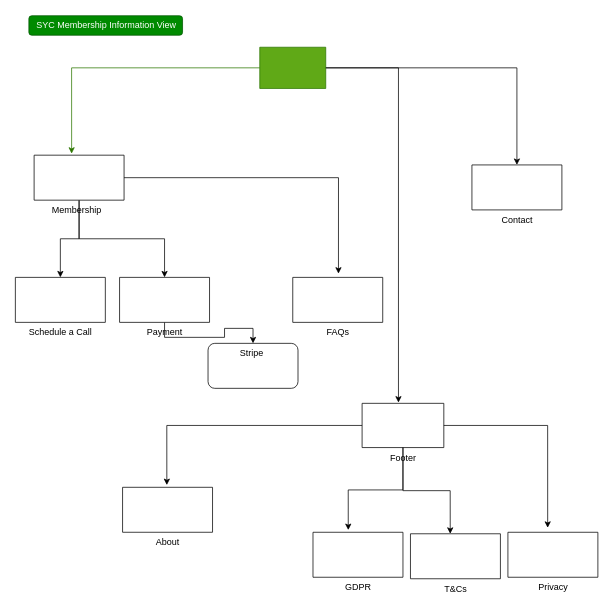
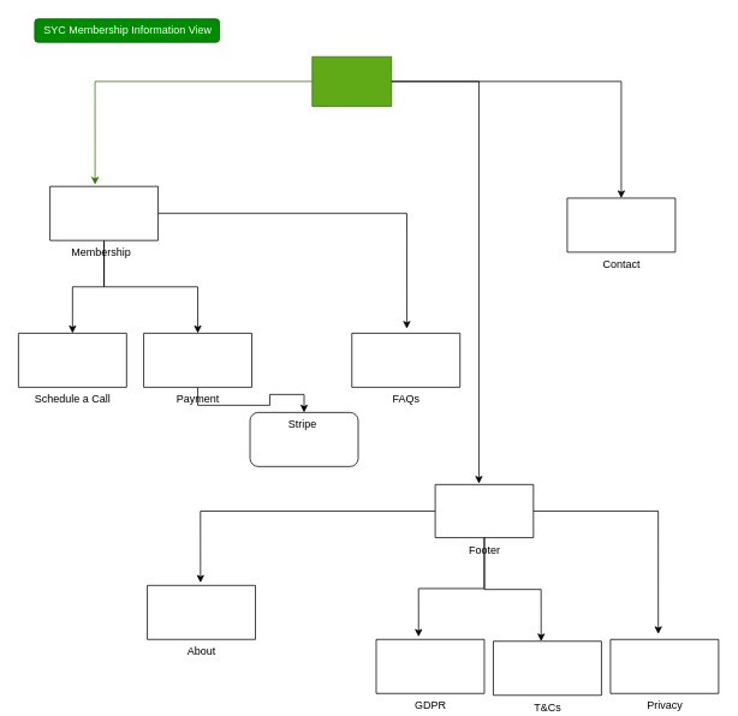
  <mxCell id="0" />
  <mxCell id="1" parent="0" />
  <mxCell id="2" style="edgeStyle=orthogonalEdgeStyle;rounded=0;orthogonalLoop=1;jettySize=auto;html=1;" edge="1" parent="1" source="3" target="8"><mxGeometry relative="1" as="geometry" /></mxCell>
  <mxCell id="3" value="Home&amp;nbsp;" style="verticalLabelPosition=bottom;verticalAlign=top;html=1;shape=mxgraph.basic.rect;fillColor2=none;strokeWidth=1;size=20;indent=5;fillColor=#60a917;fontColor=#ffffff;strokeColor=#2D7600;" vertex="1" parent="1"><mxGeometry x="346" y="62" width="88" height="55" as="geometry" /></mxCell>
  <mxCell id="4" value="Footer&lt;br&gt;" style="verticalLabelPosition=bottom;verticalAlign=top;html=1;shape=mxgraph.basic.rect;fillColor2=none;strokeWidth=1;size=20;indent=5;" vertex="1" parent="1"><mxGeometry x="482.5" y="537" width="109" height="59" as="geometry" /></mxCell>
  <mxCell id="5" value="" style="edgeStyle=orthogonalEdgeStyle;rounded=0;orthogonalLoop=1;jettySize=auto;html=1;" edge="1" parent="1" source="7" target="11"><mxGeometry relative="1" as="geometry" /></mxCell>
  <mxCell id="6" style="edgeStyle=orthogonalEdgeStyle;rounded=0;orthogonalLoop=1;jettySize=auto;html=1;" edge="1" parent="1" source="7" target="14"><mxGeometry relative="1" as="geometry" /></mxCell>
- <mxCell id="7" value="Membership&amp;nbsp;&amp;nbsp;" style="verticalLabelPosition=bottom;verticalAlign=top;html=1;shape=mxgraph.basic.rect;fillColor2=none;strokeWidth=1;size=20;indent=5;" vertex="1" parent="1"><mxGeometry x="45" y="206" width="120" height="60" as="geometry" /></mxCell>
+ <mxCell id="7" value="Membership&amp;nbsp;&amp;nbsp;" style="verticalLabelPosition=bottom;verticalAlign=top;html=1;shape=mxgraph.basic.rect;fillColor2=none;strokeWidth=1;size=20;indent=5;" vertex="1" parent="1"><mxGeometry x="55" y="206" width="120" height="60" as="geometry" /></mxCell>
  <mxCell id="8" value="Contact" style="verticalLabelPosition=bottom;verticalAlign=top;html=1;shape=mxgraph.basic.rect;fillColor2=none;strokeWidth=1;size=20;indent=5;" vertex="1" parent="1"><mxGeometry x="629" y="219" width="120" height="60" as="geometry" /></mxCell>
  <mxCell id="9" value="SYC Membership Information View" style="text;html=1;align=center;verticalAlign=middle;resizable=0;points=[];autosize=1;strokeColor=#005700;fillColor=#008a00;fontColor=#ffffff;rounded=1;strokeWidth=1;" vertex="1" parent="1"><mxGeometry x="38" y="20" width="205" height="26" as="geometry" /></mxCell>
  <mxCell id="10" value="" style="edgeStyle=orthogonalEdgeStyle;rounded=0;orthogonalLoop=1;jettySize=auto;html=1;" edge="1" parent="1" source="11" target="12"><mxGeometry relative="1" as="geometry" /></mxCell>
  <mxCell id="11" value="Payment" style="verticalLabelPosition=bottom;verticalAlign=top;html=1;shape=mxgraph.basic.rect;fillColor2=none;strokeWidth=1;size=20;indent=5;" vertex="1" parent="1"><mxGeometry x="159" y="369" width="120" height="60" as="geometry" /></mxCell>
  <mxCell id="12" value="Stripe&amp;nbsp;" style="rounded=1;whiteSpace=wrap;html=1;verticalAlign=top;strokeWidth=1;" vertex="1" parent="1"><mxGeometry x="277" y="457" width="120" height="60" as="geometry" /></mxCell>
  <mxCell id="13" value="About" style="verticalLabelPosition=bottom;verticalAlign=top;html=1;shape=mxgraph.basic.rect;fillColor2=none;strokeWidth=1;size=20;indent=5;" vertex="1" parent="1"><mxGeometry x="163" y="649" width="120" height="60" as="geometry" /></mxCell>
  <mxCell id="14" value="Schedule a Call" style="verticalLabelPosition=bottom;verticalAlign=top;html=1;shape=mxgraph.basic.rect;fillColor2=none;strokeWidth=1;size=20;indent=5;" vertex="1" parent="1"><mxGeometry x="20" y="369" width="120" height="60" as="geometry" /></mxCell>
  <mxCell id="15" style="edgeStyle=orthogonalEdgeStyle;rounded=0;orthogonalLoop=1;jettySize=auto;html=1;entryX=0.492;entryY=-0.05;entryDx=0;entryDy=0;entryPerimeter=0;" edge="1" parent="1" source="4" target="13"><mxGeometry relative="1" as="geometry" /></mxCell>
  <mxCell id="16" value="GDPR" style="verticalLabelPosition=bottom;verticalAlign=top;html=1;shape=mxgraph.basic.rect;fillColor2=none;strokeWidth=1;size=20;indent=5;" vertex="1" parent="1"><mxGeometry x="417" y="709" width="120" height="60" as="geometry" /></mxCell>
  <mxCell id="17" value="T&amp;amp;Cs" style="verticalLabelPosition=bottom;verticalAlign=top;html=1;shape=mxgraph.basic.rect;fillColor2=none;strokeWidth=1;size=20;indent=5;" vertex="1" parent="1"><mxGeometry x="547" y="711" width="120" height="60" as="geometry" /></mxCell>
  <mxCell id="18" style="edgeStyle=orthogonalEdgeStyle;rounded=0;orthogonalLoop=1;jettySize=auto;html=1;entryX=0.392;entryY=-0.05;entryDx=0;entryDy=0;entryPerimeter=0;" edge="1" parent="1" source="4" target="16"><mxGeometry relative="1" as="geometry" /></mxCell>
  <mxCell id="19" style="edgeStyle=orthogonalEdgeStyle;rounded=0;orthogonalLoop=1;jettySize=auto;html=1;entryX=0.442;entryY=0;entryDx=0;entryDy=0;entryPerimeter=0;" edge="1" parent="1" source="4" target="17"><mxGeometry relative="1" as="geometry" /></mxCell>
  <mxCell id="20" value="Privacy" style="verticalLabelPosition=bottom;verticalAlign=top;html=1;shape=mxgraph.basic.rect;fillColor2=none;strokeWidth=1;size=20;indent=5;" vertex="1" parent="1"><mxGeometry x="677" y="709" width="120" height="60" as="geometry" /></mxCell>
  <mxCell id="21" style="edgeStyle=orthogonalEdgeStyle;rounded=0;orthogonalLoop=1;jettySize=auto;html=1;entryX=0.442;entryY=-0.1;entryDx=0;entryDy=0;entryPerimeter=0;" edge="1" parent="1" source="4" target="20"><mxGeometry relative="1" as="geometry" /></mxCell>
  <mxCell id="22" style="edgeStyle=orthogonalEdgeStyle;rounded=0;orthogonalLoop=1;jettySize=auto;html=1;entryX=0.417;entryY=-0.033;entryDx=0;entryDy=0;entryPerimeter=0;fillColor=#60a917;strokeColor=#2D7600;" edge="1" parent="1" source="3" target="7"><mxGeometry relative="1" as="geometry" /></mxCell>
  <mxCell id="23" style="edgeStyle=orthogonalEdgeStyle;rounded=0;orthogonalLoop=1;jettySize=auto;html=1;entryX=0.445;entryY=-0.017;entryDx=0;entryDy=0;entryPerimeter=0;" edge="1" parent="1" source="3" target="4"><mxGeometry relative="1" as="geometry" /></mxCell>
  <mxCell id="24" value="FAQs" style="verticalLabelPosition=bottom;verticalAlign=top;html=1;shape=mxgraph.basic.rect;fillColor2=none;strokeWidth=1;size=20;indent=5;" vertex="1" parent="1"><mxGeometry x="390" y="369" width="120" height="60" as="geometry" /></mxCell>
  <mxCell id="25" style="edgeStyle=orthogonalEdgeStyle;rounded=0;orthogonalLoop=1;jettySize=auto;html=1;entryX=0.508;entryY=-0.083;entryDx=0;entryDy=0;entryPerimeter=0;" edge="1" parent="1" source="7" target="24"><mxGeometry relative="1" as="geometry" /></mxCell>
